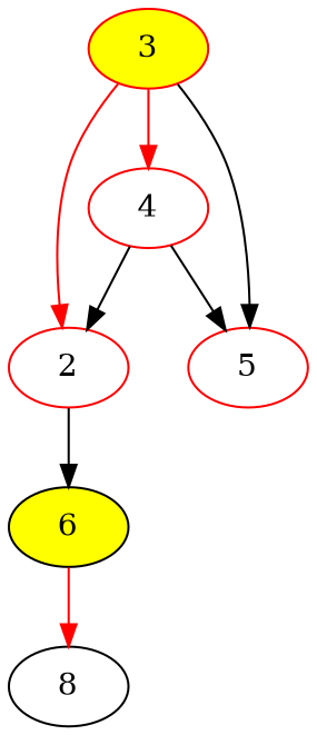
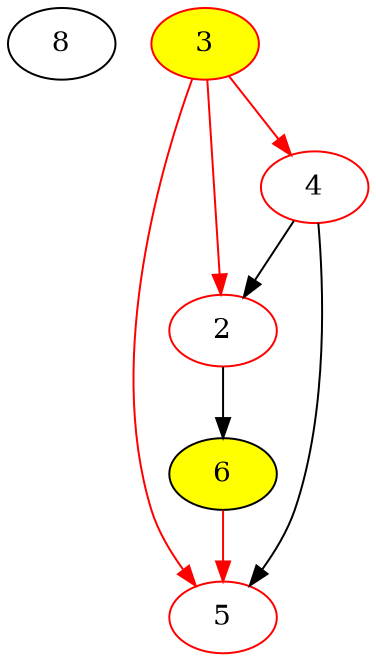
  digraph {
    node [color=red]
    edge [color=red]
    n1 [color=black label=8]
    6 [fillcolor=yellow style=filled color=""]
    2
    3 [fillcolor=yellow style=filled]
    5
    4
-   6 -> n1
+   6 -> 5
    2 -> 6 [color=""]
    3 -> 2
-   3 -> 5 [color=black]
+   3 -> 5
    3 -> 4
    4 -> 2 [color=""]
    4 -> 5 [color=""]
  }
